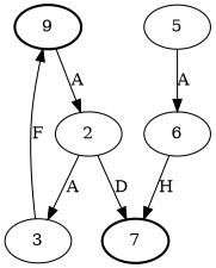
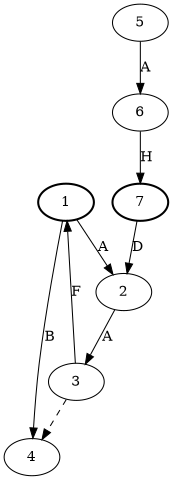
  digraph {
    rankdir=TB
-   1 [style=bold label=9]
+   1 [style=bold]
    2
+   4
    3
    7 [style=bold]
    5
    6
    1 -> 2 [label=A]
+   1 -> 4 [label=B]
    2 -> 3 [label=A]
-   2 -> 7 [label=D]
+   7 -> 2 [label=D]
    3 -> 1 [label=F]
+   3 -> 4 [style=dashed]
    5 -> 6 [label=A]
    6 -> 7 [label=H]
  }
